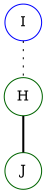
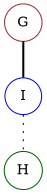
  graph {
    node [color=darkgreen shape=circle]
    edge [style=bold]
+   n1 [color=brown label=G]
    n2 [color=blue label=I]
    n3 [label=H]
-   n4 [label=J]
+   n1 -- n2
    n2 -- n3 [style=dotted]
-   n3 -- n4
  }
